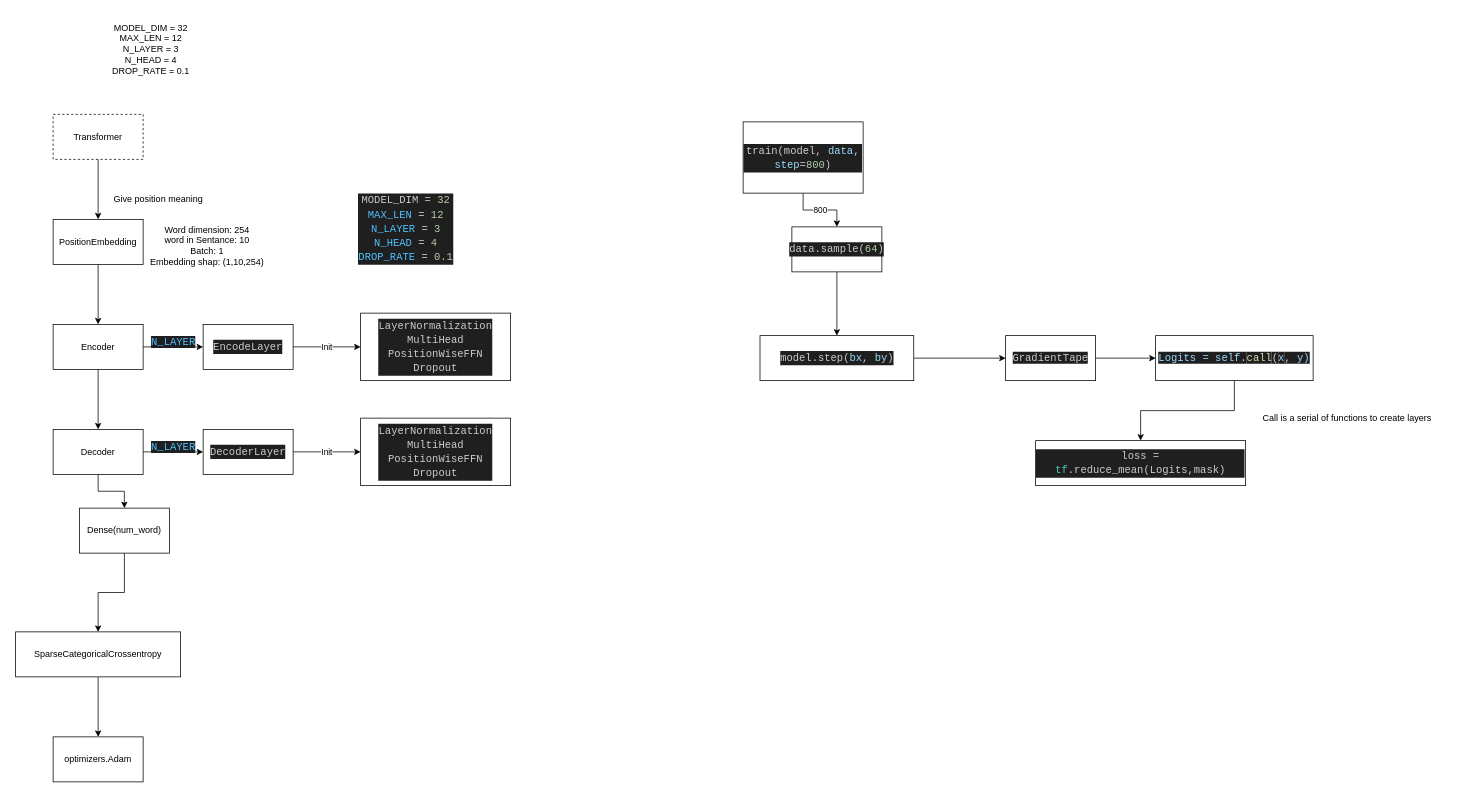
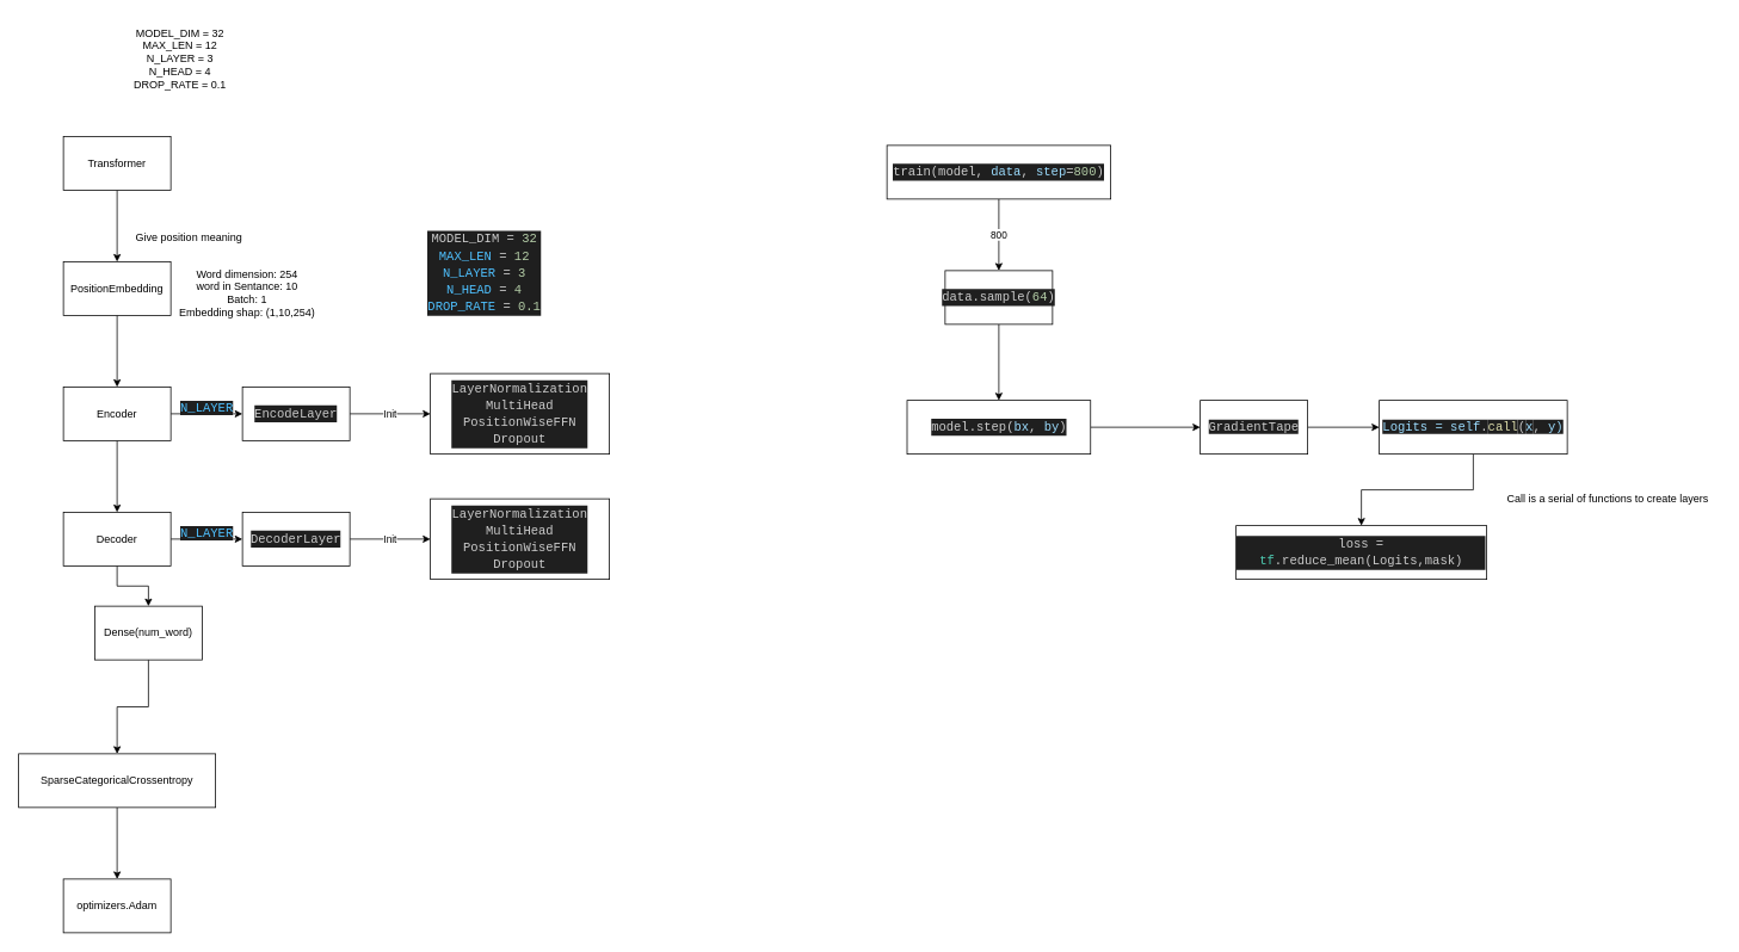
  <mxCell id="0" />
  <mxCell id="1" parent="0" />
  <mxCell id="2" value="" style="edgeStyle=orthogonalEdgeStyle;rounded=0;orthogonalLoop=1;jettySize=auto;html=1;" edge="1" parent="1" source="3" target="6"><mxGeometry relative="1" as="geometry" /></mxCell>
- <mxCell id="3" value="Transformer" style="whiteSpace=wrap;html=1;dashed=1;" vertex="1" parent="1"><mxGeometry x="70" y="152" width="120" height="60" as="geometry" /></mxCell>
+ <mxCell id="3" value="Transformer" style="whiteSpace=wrap;html=1;" vertex="1" parent="1"><mxGeometry x="70" y="152" width="120" height="60" as="geometry" /></mxCell>
  <mxCell id="4" value="&lt;div&gt;MODEL_DIM = 32&lt;/div&gt;&lt;div&gt;MAX_LEN = 12&lt;/div&gt;&lt;div&gt;N_LAYER = 3&lt;/div&gt;&lt;div&gt;N_HEAD = 4&lt;/div&gt;&lt;div&gt;DROP_RATE = 0.1&lt;/div&gt;" style="text;html=1;align=center;verticalAlign=middle;resizable=0;points=[];autosize=1;strokeColor=none;fillColor=none;" vertex="1" parent="1"><mxGeometry x="135" y="20" width="130" height="90" as="geometry" /></mxCell>
  <mxCell id="5" value="" style="edgeStyle=orthogonalEdgeStyle;rounded=0;orthogonalLoop=1;jettySize=auto;html=1;" edge="1" parent="1" source="6" target="9"><mxGeometry relative="1" as="geometry" /></mxCell>
  <mxCell id="6" value="PositionEmbedding" style="whiteSpace=wrap;html=1;" vertex="1" parent="1"><mxGeometry x="70" y="292" width="120" height="60" as="geometry" /></mxCell>
  <mxCell id="7" value="" style="edgeStyle=orthogonalEdgeStyle;rounded=0;orthogonalLoop=1;jettySize=auto;html=1;" edge="1" parent="1" source="9" target="12"><mxGeometry relative="1" as="geometry" /></mxCell>
  <mxCell id="8" value="&#10;&lt;span style=&quot;color: rgb(79, 193, 255); font-family: Consolas, &amp;quot;Courier New&amp;quot;, monospace; font-size: 14px; font-style: normal; font-variant-ligatures: normal; font-variant-caps: normal; font-weight: 400; letter-spacing: normal; orphans: 2; text-align: center; text-indent: 0px; text-transform: none; widows: 2; word-spacing: 0px; -webkit-text-stroke-width: 0px; background-color: rgb(31, 31, 31); text-decoration-thickness: initial; text-decoration-style: initial; text-decoration-color: initial; float: none; display: inline !important;&quot;&gt;N_LAYER&lt;/span&gt;&#10;&#10;" style="edgeStyle=orthogonalEdgeStyle;rounded=0;orthogonalLoop=1;jettySize=auto;html=1;" edge="1" parent="1" source="9" target="21"><mxGeometry relative="1" as="geometry" /></mxCell>
  <mxCell id="9" value="Encoder" style="whiteSpace=wrap;html=1;" vertex="1" parent="1"><mxGeometry x="70" y="432" width="120" height="60" as="geometry" /></mxCell>
  <mxCell id="10" value="" style="edgeStyle=orthogonalEdgeStyle;rounded=0;orthogonalLoop=1;jettySize=auto;html=1;" edge="1" parent="1" source="12" target="14"><mxGeometry relative="1" as="geometry" /></mxCell>
  <mxCell id="11" value="&#10;&lt;span style=&quot;color: rgb(79, 193, 255); font-family: Consolas, &amp;quot;Courier New&amp;quot;, monospace; font-size: 14px; font-style: normal; font-variant-ligatures: normal; font-variant-caps: normal; font-weight: 400; letter-spacing: normal; orphans: 2; text-align: center; text-indent: 0px; text-transform: none; widows: 2; word-spacing: 0px; -webkit-text-stroke-width: 0px; background-color: rgb(31, 31, 31); text-decoration-thickness: initial; text-decoration-style: initial; text-decoration-color: initial; float: none; display: inline !important;&quot;&gt;N_LAYER&lt;/span&gt;&#10;&#10;" style="edgeStyle=orthogonalEdgeStyle;rounded=0;orthogonalLoop=1;jettySize=auto;html=1;" edge="1" parent="1" source="12" target="24"><mxGeometry relative="1" as="geometry" /></mxCell>
  <mxCell id="12" value="Decoder" style="whiteSpace=wrap;html=1;" vertex="1" parent="1"><mxGeometry x="70" y="572" width="120" height="60" as="geometry" /></mxCell>
  <mxCell id="13" value="" style="edgeStyle=orthogonalEdgeStyle;rounded=0;orthogonalLoop=1;jettySize=auto;html=1;" edge="1" parent="1" source="14" target="16"><mxGeometry relative="1" as="geometry" /></mxCell>
  <mxCell id="14" value="Dense(num_word)" style="whiteSpace=wrap;html=1;" vertex="1" parent="1"><mxGeometry x="105" y="677" width="120" height="60" as="geometry" /></mxCell>
  <mxCell id="15" value="" style="edgeStyle=orthogonalEdgeStyle;rounded=0;orthogonalLoop=1;jettySize=auto;html=1;" edge="1" parent="1" source="16" target="17"><mxGeometry relative="1" as="geometry" /></mxCell>
  <mxCell id="16" value="SparseCategoricalCrossentropy" style="whiteSpace=wrap;html=1;" vertex="1" parent="1"><mxGeometry x="20" y="842" width="220" height="60" as="geometry" /></mxCell>
  <mxCell id="17" value="optimizers.Adam" style="whiteSpace=wrap;html=1;" vertex="1" parent="1"><mxGeometry x="70" y="982" width="120" height="60" as="geometry" /></mxCell>
  <mxCell id="18" value="Give position meaning" style="text;html=1;align=center;verticalAlign=middle;resizable=0;points=[];autosize=1;strokeColor=none;fillColor=none;" vertex="1" parent="1"><mxGeometry x="140" y="250" width="140" height="30" as="geometry" /></mxCell>
  <mxCell id="19" value="Word dimension: 254&lt;br&gt;word in Sentance: 10&lt;br&gt;Batch: 1&lt;br&gt;Embedding shap: (1,10,254)" style="text;html=1;align=center;verticalAlign=middle;resizable=0;points=[];autosize=1;strokeColor=none;fillColor=none;" vertex="1" parent="1"><mxGeometry x="190" y="292" width="170" height="70" as="geometry" /></mxCell>
  <mxCell id="20" value="Init" style="edgeStyle=orthogonalEdgeStyle;rounded=0;orthogonalLoop=1;jettySize=auto;html=1;" edge="1" parent="1" source="21" target="22"><mxGeometry relative="1" as="geometry" /></mxCell>
  <mxCell id="21" value="&lt;div style=&quot;color: rgb(204, 204, 204); background-color: rgb(31, 31, 31); font-family: Consolas, &amp;quot;Courier New&amp;quot;, monospace; font-size: 14px; line-height: 19px;&quot;&gt;EncodeLayer&lt;/div&gt;" style="whiteSpace=wrap;html=1;" vertex="1" parent="1"><mxGeometry x="270" y="432" width="120" height="60" as="geometry" /></mxCell>
  <mxCell id="22" value="&lt;div style=&quot;color: rgb(204, 204, 204); background-color: rgb(31, 31, 31); font-family: Consolas, &amp;quot;Courier New&amp;quot;, monospace; font-size: 14px; line-height: 19px;&quot;&gt;LayerNormalization&lt;br&gt;&lt;div style=&quot;line-height: 19px;&quot;&gt;MultiHead&lt;/div&gt;&lt;div style=&quot;line-height: 19px;&quot;&gt;&lt;div style=&quot;line-height: 19px;&quot;&gt;PositionWiseFFN&lt;br&gt;&lt;div style=&quot;line-height: 19px;&quot;&gt;Dropout&lt;/div&gt;&lt;/div&gt;&lt;/div&gt;&lt;/div&gt;" style="whiteSpace=wrap;html=1;" vertex="1" parent="1"><mxGeometry x="480" y="417" width="200" height="90" as="geometry" /></mxCell>
  <mxCell id="23" value="Init" style="edgeStyle=orthogonalEdgeStyle;rounded=0;orthogonalLoop=1;jettySize=auto;html=1;entryX=0;entryY=0.5;entryDx=0;entryDy=0;" edge="1" parent="1" source="24" target="25"><mxGeometry relative="1" as="geometry" /></mxCell>
  <mxCell id="24" value="&lt;div style=&quot;color: rgb(204, 204, 204); background-color: rgb(31, 31, 31); font-family: Consolas, &amp;quot;Courier New&amp;quot;, monospace; font-size: 14px; line-height: 19px;&quot;&gt;DecoderLayer&lt;/div&gt;" style="whiteSpace=wrap;html=1;" vertex="1" parent="1"><mxGeometry x="270" y="572" width="120" height="60" as="geometry" /></mxCell>
  <mxCell id="25" value="&lt;div style=&quot;color: rgb(204, 204, 204); background-color: rgb(31, 31, 31); font-family: Consolas, &amp;quot;Courier New&amp;quot;, monospace; font-size: 14px; line-height: 19px;&quot;&gt;LayerNormalization&lt;br&gt;&lt;div style=&quot;line-height: 19px;&quot;&gt;MultiHead&lt;/div&gt;&lt;div style=&quot;line-height: 19px;&quot;&gt;&lt;div style=&quot;line-height: 19px;&quot;&gt;PositionWiseFFN&lt;br&gt;&lt;div style=&quot;line-height: 19px;&quot;&gt;Dropout&lt;/div&gt;&lt;/div&gt;&lt;/div&gt;&lt;/div&gt;" style="whiteSpace=wrap;html=1;" vertex="1" parent="1"><mxGeometry x="480" y="557" width="200" height="90" as="geometry" /></mxCell>
  <mxCell id="26" value="&lt;div style=&quot;color: rgb(204, 204, 204); background-color: rgb(31, 31, 31); font-family: Consolas, &amp;quot;Courier New&amp;quot;, monospace; font-size: 14px; line-height: 19px;&quot;&gt;&lt;div&gt;MODEL_DIM &lt;span style=&quot;color: #d4d4d4;&quot;&gt;=&lt;/span&gt; &lt;span style=&quot;color: #b5cea8;&quot;&gt;32&lt;/span&gt;&lt;/div&gt;&lt;div&gt;&lt;span style=&quot;color: #4fc1ff;&quot;&gt;MAX_LEN&lt;/span&gt; &lt;span style=&quot;color: #d4d4d4;&quot;&gt;=&lt;/span&gt; &lt;span style=&quot;color: #b5cea8;&quot;&gt;12&lt;/span&gt;&lt;/div&gt;&lt;div&gt;&lt;span style=&quot;color: #4fc1ff;&quot;&gt;N_LAYER&lt;/span&gt; &lt;span style=&quot;color: #d4d4d4;&quot;&gt;=&lt;/span&gt; &lt;span style=&quot;color: #b5cea8;&quot;&gt;3&lt;/span&gt;&lt;/div&gt;&lt;div&gt;&lt;span style=&quot;color: #4fc1ff;&quot;&gt;N_HEAD&lt;/span&gt; &lt;span style=&quot;color: #d4d4d4;&quot;&gt;=&lt;/span&gt; &lt;span style=&quot;color: #b5cea8;&quot;&gt;4&lt;/span&gt;&lt;/div&gt;&lt;div&gt;&lt;span style=&quot;color: #4fc1ff;&quot;&gt;DROP_RATE&lt;/span&gt; &lt;span style=&quot;color: #d4d4d4;&quot;&gt;=&lt;/span&gt; &lt;span style=&quot;color: #b5cea8;&quot;&gt;0.1&lt;/span&gt;&lt;/div&gt;&lt;/div&gt;" style="text;html=1;align=center;verticalAlign=middle;resizable=0;points=[];autosize=1;strokeColor=none;fillColor=none;" vertex="1" parent="1"><mxGeometry x="470" y="250" width="140" height="110" as="geometry" /></mxCell>
  <mxCell id="27" value="800" style="edgeStyle=orthogonalEdgeStyle;rounded=0;orthogonalLoop=1;jettySize=auto;html=1;" edge="1" parent="1" source="28" target="30"><mxGeometry relative="1" as="geometry" /></mxCell>
- <mxCell id="28" value="&lt;div style=&quot;color: rgb(204, 204, 204); background-color: rgb(31, 31, 31); font-family: Consolas, &amp;quot;Courier New&amp;quot;, monospace; font-size: 14px; line-height: 19px;&quot;&gt;train&lt;span style=&quot;&quot;&gt;(&lt;/span&gt;model&lt;span style=&quot;&quot;&gt;, &lt;/span&gt;&lt;span style=&quot;color: rgb(156, 220, 254);&quot;&gt;data&lt;/span&gt;, &lt;span style=&quot;color: rgb(156, 220, 254);&quot;&gt;step&lt;/span&gt;&lt;span style=&quot;color: rgb(212, 212, 212);&quot;&gt;=&lt;/span&gt;&lt;span style=&quot;color: rgb(181, 206, 168);&quot;&gt;800&lt;/span&gt;)&lt;br&gt;&lt;/div&gt;" style="whiteSpace=wrap;html=1;" vertex="1" parent="1"><mxGeometry x="990" y="162" width="160" height="95" as="geometry" /></mxCell>
+ <mxCell id="28" value="&lt;div style=&quot;color: rgb(204, 204, 204); background-color: rgb(31, 31, 31); font-family: Consolas, &amp;quot;Courier New&amp;quot;, monospace; font-size: 14px; line-height: 19px;&quot;&gt;train&lt;span style=&quot;&quot;&gt;(&lt;/span&gt;model&lt;span style=&quot;&quot;&gt;, &lt;/span&gt;&lt;span style=&quot;color: rgb(156, 220, 254);&quot;&gt;data&lt;/span&gt;, &lt;span style=&quot;color: rgb(156, 220, 254);&quot;&gt;step&lt;/span&gt;&lt;span style=&quot;color: rgb(212, 212, 212);&quot;&gt;=&lt;/span&gt;&lt;span style=&quot;color: rgb(181, 206, 168);&quot;&gt;800&lt;/span&gt;)&lt;br&gt;&lt;/div&gt;" style="whiteSpace=wrap;html=1;" vertex="1" parent="1"><mxGeometry x="990" y="162" width="250" height="60" as="geometry" /></mxCell>
  <mxCell id="29" value="" style="edgeStyle=orthogonalEdgeStyle;rounded=0;orthogonalLoop=1;jettySize=auto;html=1;" edge="1" parent="1" source="30" target="32"><mxGeometry relative="1" as="geometry" /></mxCell>
  <mxCell id="30" value="&lt;div style=&quot;color: rgb(204, 204, 204); background-color: rgb(31, 31, 31); font-family: Consolas, &amp;quot;Courier New&amp;quot;, monospace; font-size: 14px; line-height: 19px;&quot;&gt;data.sample(&lt;span style=&quot;color: #b5cea8;&quot;&gt;64&lt;/span&gt;)&lt;/div&gt;" style="whiteSpace=wrap;html=1;" vertex="1" parent="1"><mxGeometry x="1055" y="302" width="120" height="60" as="geometry" /></mxCell>
  <mxCell id="31" value="" style="edgeStyle=orthogonalEdgeStyle;rounded=0;orthogonalLoop=1;jettySize=auto;html=1;" edge="1" parent="1" source="32" target="34"><mxGeometry relative="1" as="geometry" /></mxCell>
  <mxCell id="32" value="&lt;div style=&quot;color: rgb(204, 204, 204); background-color: rgb(31, 31, 31); font-family: Consolas, &amp;quot;Courier New&amp;quot;, monospace; font-size: 14px; line-height: 19px;&quot;&gt;model.step(&lt;span style=&quot;color: #9cdcfe;&quot;&gt;bx&lt;/span&gt;, &lt;span style=&quot;color: #9cdcfe;&quot;&gt;by&lt;/span&gt;)&lt;/div&gt;" style="whiteSpace=wrap;html=1;" vertex="1" parent="1"><mxGeometry x="1012.5" y="447" width="205" height="60" as="geometry" /></mxCell>
  <mxCell id="33" value="" style="edgeStyle=orthogonalEdgeStyle;rounded=0;orthogonalLoop=1;jettySize=auto;html=1;" edge="1" parent="1" source="34" target="36"><mxGeometry relative="1" as="geometry" /></mxCell>
  <mxCell id="34" value="&lt;span style=&quot;color: rgb(204, 204, 204); background-color: rgb(31, 31, 31); font-family: Consolas, &amp;quot;Courier New&amp;quot;, monospace; font-size: 14px;&quot;&gt;GradientTape&lt;/span&gt;" style="whiteSpace=wrap;html=1;" vertex="1" parent="1"><mxGeometry x="1340" y="447" width="120" height="60" as="geometry" /></mxCell>
  <mxCell id="35" value="" style="edgeStyle=orthogonalEdgeStyle;rounded=0;orthogonalLoop=1;jettySize=auto;html=1;" edge="1" parent="1" source="36" target="37"><mxGeometry relative="1" as="geometry" /></mxCell>
  <mxCell id="36" value="&lt;span style=&quot;background-color: rgb(31, 31, 31); font-family: Consolas, &amp;quot;Courier New&amp;quot;, monospace; font-size: 14px; color: rgb(156, 220, 254);&quot;&gt;Logits = self&lt;/span&gt;&lt;span style=&quot;background-color: rgb(31, 31, 31); color: rgb(204, 204, 204); font-family: Consolas, &amp;quot;Courier New&amp;quot;, monospace; font-size: 14px;&quot;&gt;.&lt;/span&gt;&lt;span style=&quot;background-color: rgb(31, 31, 31); font-family: Consolas, &amp;quot;Courier New&amp;quot;, monospace; font-size: 14px; color: rgb(220, 220, 170);&quot;&gt;call&lt;/span&gt;&lt;span style=&quot;background-color: rgb(31, 31, 31); color: rgb(204, 204, 204); font-family: Consolas, &amp;quot;Courier New&amp;quot;, monospace; font-size: 14px;&quot;&gt;(&lt;/span&gt;&lt;span style=&quot;background-color: rgb(31, 31, 31); font-family: Consolas, &amp;quot;Courier New&amp;quot;, monospace; font-size: 14px; color: rgb(156, 220, 254);&quot;&gt;x&lt;/span&gt;&lt;span style=&quot;background-color: rgb(31, 31, 31); color: rgb(204, 204, 204); font-family: Consolas, &amp;quot;Courier New&amp;quot;, monospace; font-size: 14px;&quot;&gt;, &lt;/span&gt;&lt;span style=&quot;background-color: rgb(31, 31, 31); font-family: Consolas, &amp;quot;Courier New&amp;quot;, monospace; font-size: 14px; color: rgb(156, 220, 254);&quot;&gt;y)&lt;/span&gt;" style="whiteSpace=wrap;html=1;" vertex="1" parent="1"><mxGeometry x="1540" y="447" width="210" height="60" as="geometry" /></mxCell>
  <mxCell id="37" value="&lt;div style=&quot;color: rgb(204, 204, 204); background-color: rgb(31, 31, 31); font-family: Consolas, &amp;quot;Courier New&amp;quot;, monospace; font-size: 14px; line-height: 19px;&quot;&gt;loss &lt;span style=&quot;color: #d4d4d4;&quot;&gt;=&lt;/span&gt; &lt;span style=&quot;color: #4ec9b0;&quot;&gt;tf&lt;/span&gt;.reduce_mean(Logits,mask)&lt;/div&gt;" style="whiteSpace=wrap;html=1;" vertex="1" parent="1"><mxGeometry x="1380" y="587" width="280" height="60" as="geometry" /></mxCell>
  <mxCell id="38" value="Call is a serial of functions to create layers" style="text;html=1;align=center;verticalAlign=middle;resizable=0;points=[];autosize=1;strokeColor=none;fillColor=none;" vertex="1" parent="1"><mxGeometry x="1670" y="542" width="250" height="30" as="geometry" /></mxCell>
